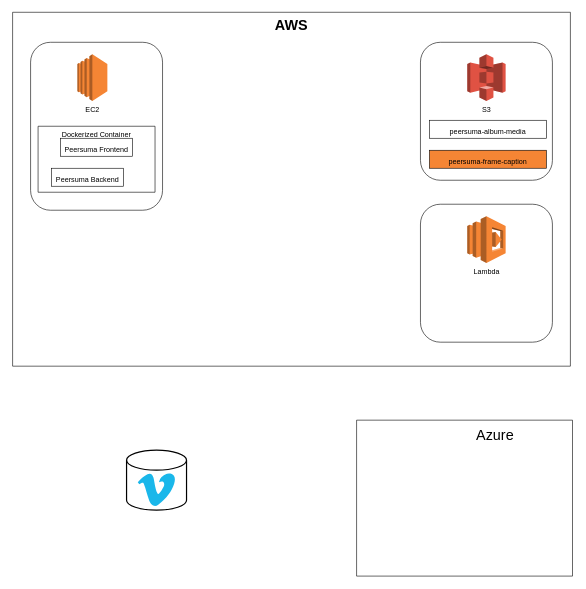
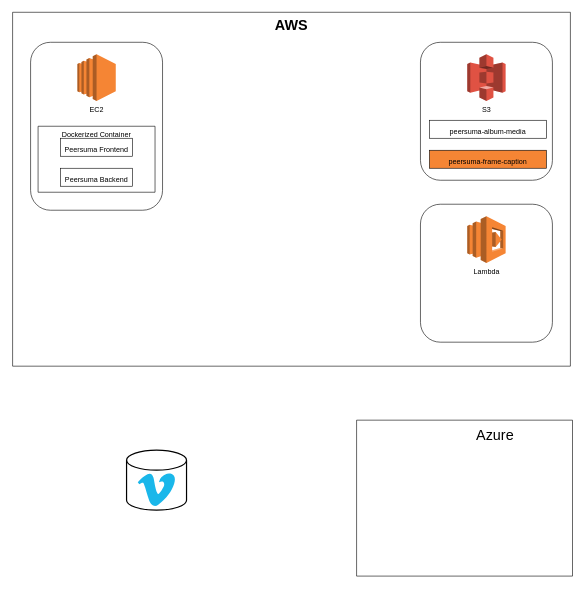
  <mxCell id="0" />
  <mxCell id="1" parent="0" />
  <mxCell id="2" value="" style="group" vertex="1" connectable="0" parent="1"><mxGeometry x="210" y="750" width="100" height="100" as="geometry" /></mxCell>
  <mxCell id="3" value="" style="strokeWidth=2;html=1;shape=mxgraph.flowchart.database;whiteSpace=wrap;" vertex="1" parent="2"><mxGeometry width="100" height="100" as="geometry" /></mxCell>
  <mxCell id="4" value="" style="dashed=0;outlineConnect=0;html=1;align=center;labelPosition=center;verticalLabelPosition=bottom;verticalAlign=top;shape=mxgraph.weblogos.vimeo;fillColor=#1AB7EA;strokeColor=none" vertex="1" parent="2"><mxGeometry x="18.7" y="38" width="62.6" height="58" as="geometry" /></mxCell>
  <mxCell id="5" value="" style="group" vertex="1" connectable="0" parent="1"><mxGeometry x="700" y="340" width="220" height="230" as="geometry" /></mxCell>
  <mxCell id="6" value="" style="rounded=1;whiteSpace=wrap;html=1;" vertex="1" parent="5"><mxGeometry width="220" height="230" as="geometry" /></mxCell>
  <mxCell id="7" value="Lambda" style="outlineConnect=0;dashed=0;verticalLabelPosition=bottom;verticalAlign=top;align=center;html=1;shape=mxgraph.aws3.lambda;fillColor=#F58534;gradientColor=none;aspect=fixed;" vertex="1" parent="5"><mxGeometry x="78" y="20" width="64" height="77.8" as="geometry" /></mxCell>
  <mxCell id="8" value="" style="group" vertex="1" connectable="0" parent="1"><mxGeometry x="700" y="70" width="220" height="230" as="geometry" /></mxCell>
  <mxCell id="9" value="" style="rounded=1;whiteSpace=wrap;html=1;" vertex="1" parent="8"><mxGeometry width="220" height="230" as="geometry" /></mxCell>
  <mxCell id="10" value="S3" style="outlineConnect=0;dashed=0;verticalLabelPosition=bottom;verticalAlign=top;align=center;html=1;shape=mxgraph.aws3.s3;fillColor=#E05243;gradientColor=none;aspect=fixed;" vertex="1" parent="8"><mxGeometry x="78" y="20" width="64" height="77.8" as="geometry" /></mxCell>
  <mxCell id="11" value="&lt;span style=&quot;font-size: 12px&quot;&gt;peersuma-album-media&lt;/span&gt;" style="rounded=0;whiteSpace=wrap;html=1;fontSize=23;" vertex="1" parent="8"><mxGeometry x="15" y="130" width="195" height="30" as="geometry" /></mxCell>
  <mxCell id="12" value="&lt;span style=&quot;font-size: 12px&quot;&gt;peersuma-frame-caption&lt;/span&gt;" style="rounded=0;whiteSpace=wrap;html=1;fontSize=23;fillColor=#f58534;" vertex="1" parent="8"><mxGeometry x="15" y="180" width="195" height="30" as="geometry" /></mxCell>
  <mxCell id="13" value="AWS" style="swimlane;startSize=0;fontSize=24;verticalAlign=top;" vertex="1" parent="1"><mxGeometry x="20" y="20" width="930" height="590" as="geometry"><mxRectangle x="40" y="40" width="90" height="30" as="alternateBounds" /></mxGeometry></mxCell>
  <mxCell id="14" value="" style="group" vertex="1" connectable="0" parent="1"><mxGeometry x="50" y="70" width="220" height="280" as="geometry" /></mxCell>
  <mxCell id="15" value="" style="rounded=1;whiteSpace=wrap;html=1;" vertex="1" parent="14"><mxGeometry width="220" height="280" as="geometry" /></mxCell>
- <mxCell id="16" value="EC2" style="outlineConnect=0;dashed=0;verticalLabelPosition=bottom;verticalAlign=top;align=center;html=1;shape=mxgraph.aws3.ec2;fillColor=#F58534;gradientColor=none;aspect=fixed;" vertex="1" parent="14"><mxGeometry x="78" y="19.995" width="50" height="77.81" as="geometry" /></mxCell>
+ <mxCell id="16" value="EC2" style="outlineConnect=0;dashed=0;verticalLabelPosition=bottom;verticalAlign=top;align=center;html=1;shape=mxgraph.aws3.ec2;fillColor=#F58534;gradientColor=none;aspect=fixed;" vertex="1" parent="14"><mxGeometry x="78" y="19.995" width="64" height="77.81" as="geometry" /></mxCell>
  <mxCell id="17" value="&lt;font style=&quot;font-size: 12px&quot;&gt;Peersuma Frontend&lt;/font&gt;" style="rounded=0;whiteSpace=wrap;html=1;fontSize=23;" vertex="1" parent="14"><mxGeometry x="50" y="160" width="120" height="30" as="geometry" /></mxCell>
- <mxCell id="18" value="&lt;font style=&quot;font-size: 12px ; line-height: 1.2&quot;&gt;Peersuma Backend&lt;/font&gt;" style="rounded=0;whiteSpace=wrap;html=1;fontSize=23;" vertex="1" parent="14"><mxGeometry x="35" y="210" width="120" height="30" as="geometry" /></mxCell>
+ <mxCell id="18" value="&lt;font style=&quot;font-size: 12px ; line-height: 1.2&quot;&gt;Peersuma Backend&lt;/font&gt;" style="rounded=0;whiteSpace=wrap;html=1;fontSize=23;" vertex="1" parent="14"><mxGeometry x="50" y="210" width="120" height="30" as="geometry" /></mxCell>
  <mxCell id="19" value="Dockerized Container" style="swimlane;startSize=0;fontSize=12;verticalAlign=top;fontStyle=0" vertex="1" parent="14"><mxGeometry x="12.5" y="140" width="195" height="110" as="geometry" /></mxCell>
  <mxCell id="20" value="" style="swimlane;startSize=0;fontSize=24;verticalAlign=top;align=center;" vertex="1" parent="1"><mxGeometry x="593.5" y="700" width="360" height="260" as="geometry" /></mxCell>
  <mxCell id="21" value="Azure" style="text;html=1;align=center;verticalAlign=middle;resizable=0;points=[];autosize=1;strokeColor=none;fillColor=none;fontSize=24;" vertex="1" parent="20"><mxGeometry x="190" y="10" width="80" height="30" as="geometry" /></mxCell>
